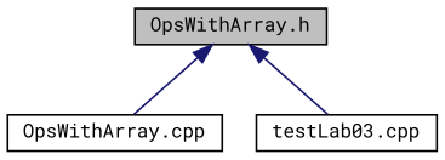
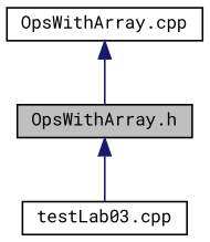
  digraph {
    fontname="Roboto Mono"
    node [color=black fillcolor=white fontname="Roboto Mono" fontsize=10 shape=record style=filled]
    edge [color=midnightblue dir=back fontname="Roboto Mono" fontsize=10 labelfontname=Helvetica labelfontsize=10 style=solid]
    n1 [fillcolor=grey75 fontcolor=black height=0.2 label="OpsWithArray.h" width=0.4]
    n2 [height=0.2 label="OpsWithArray.cpp" width=0.4]
    n3 [height=0.2 label="testLab03.cpp" width=0.4]
-   n1 -> n2
+   n2 -> n1
    n1 -> n3
  }
